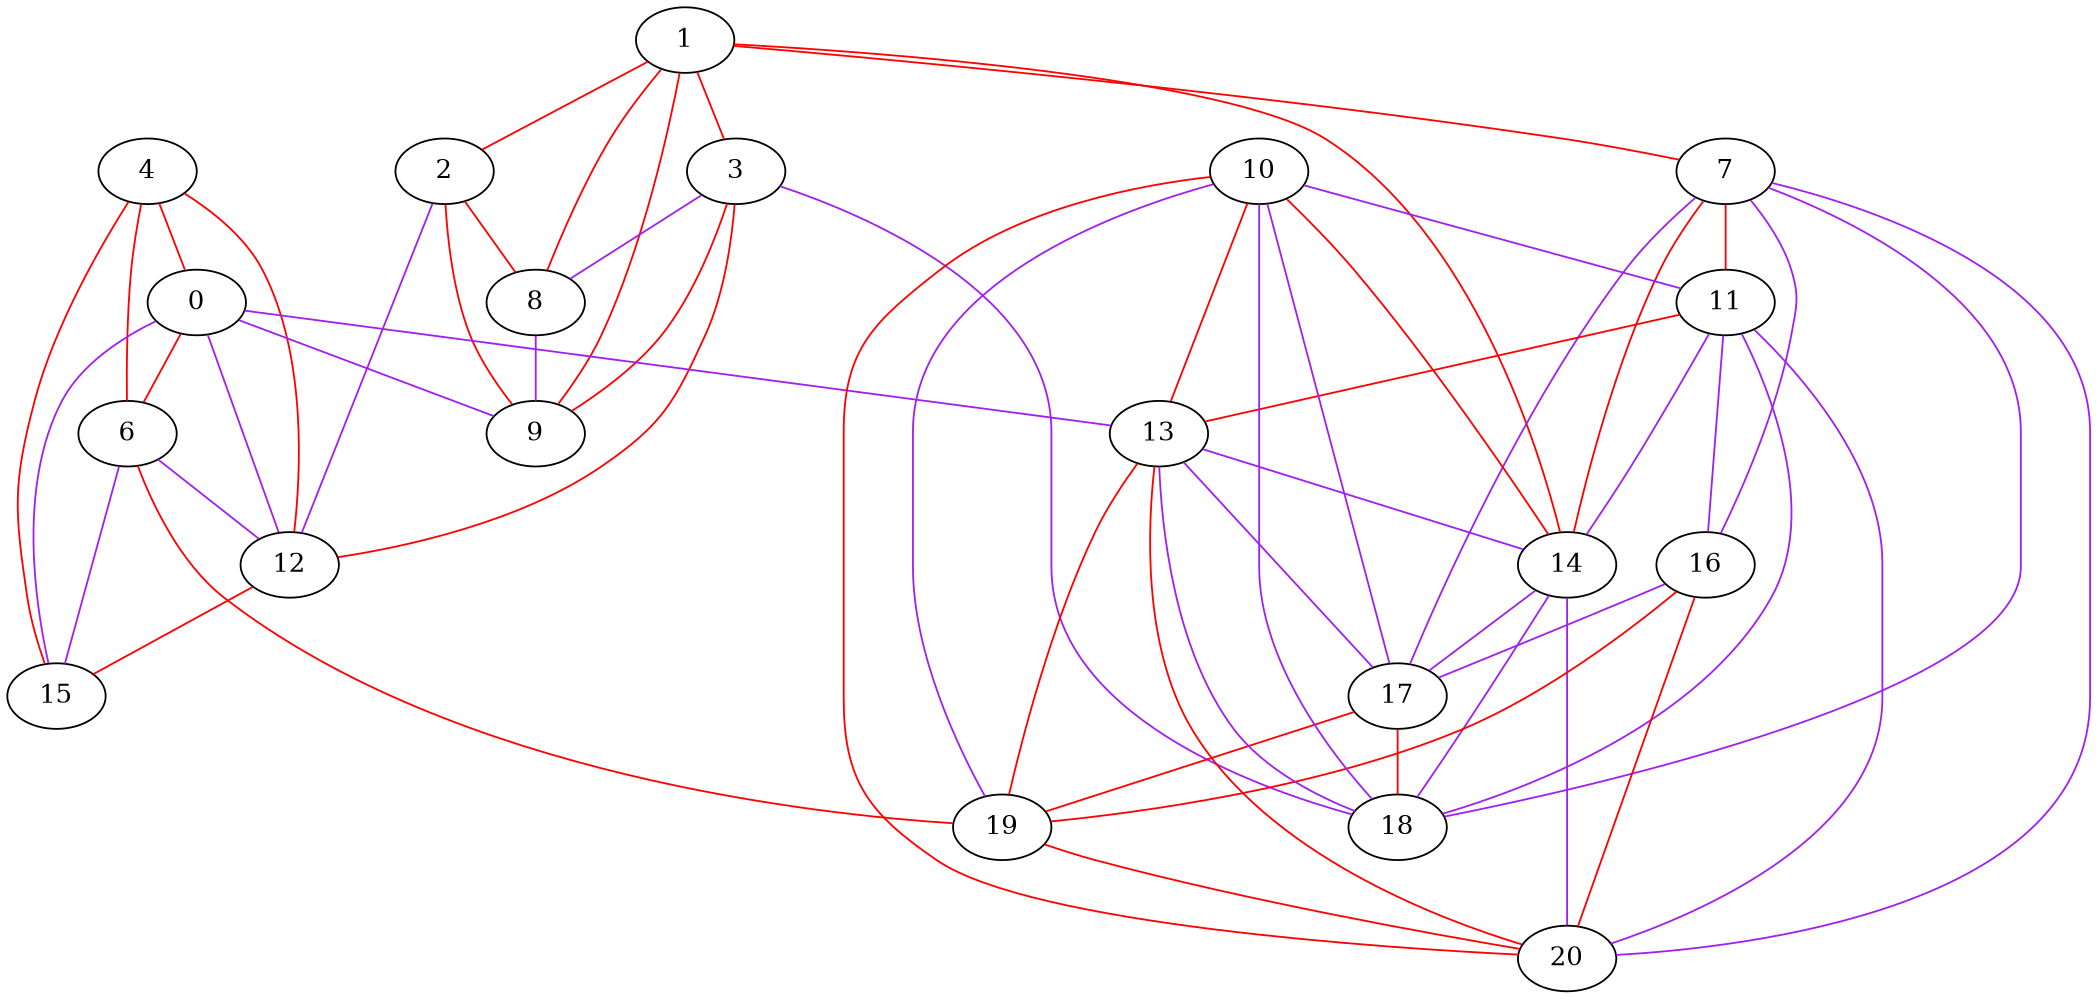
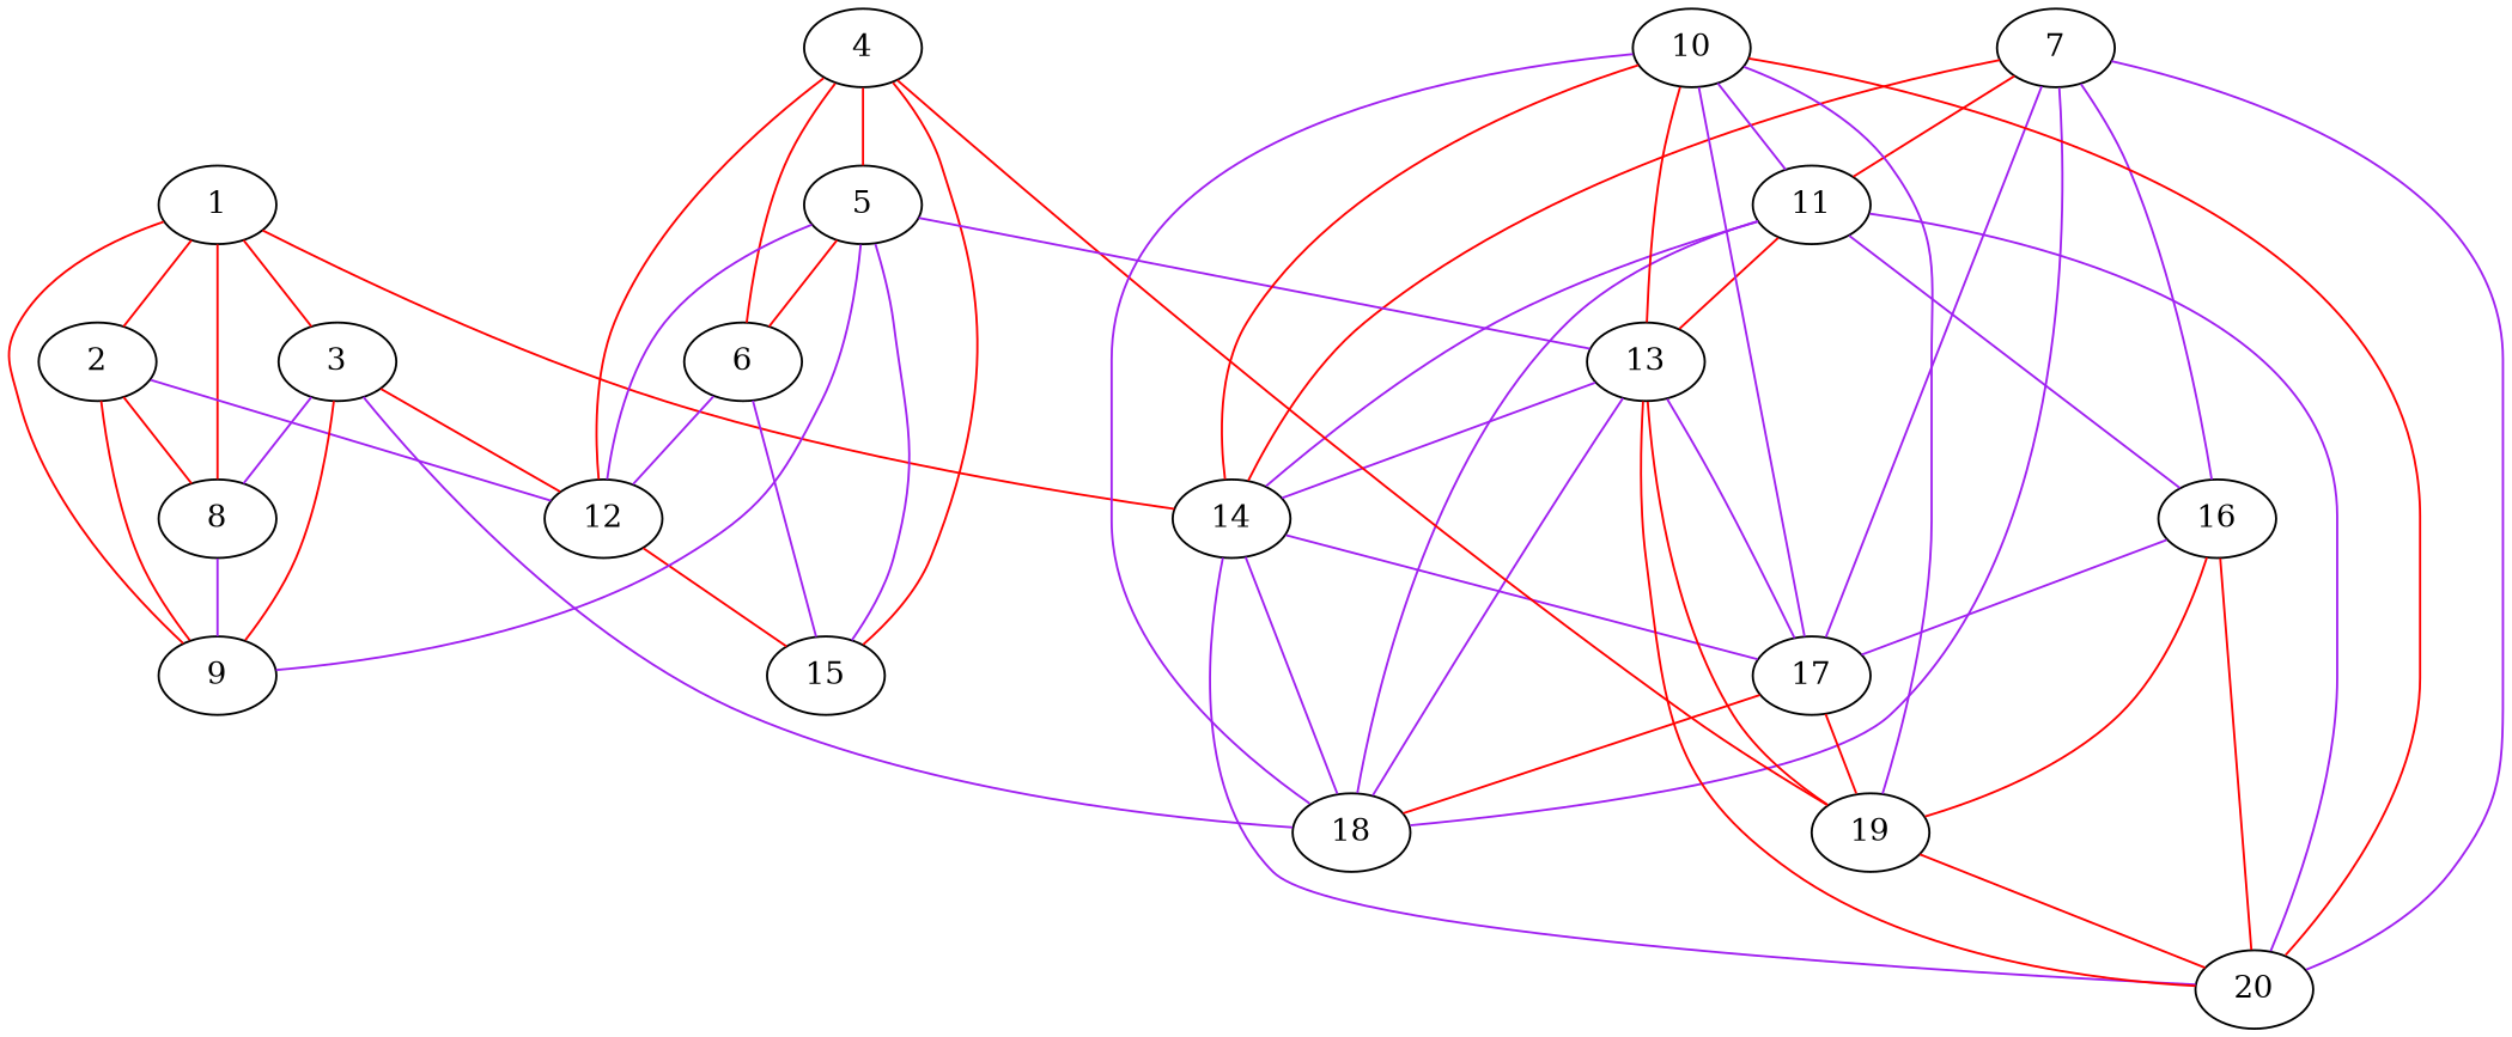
  graph {
    edge [color=red]
    1
    2
    3
    7
    8
    9
    14
    12
    18
    11
    16
    17
    20
    15
    13
    19
    4
-   5 [label=0]
+   5
    6
    10
    1 -- 2
    1 -- 3
-   1 -- 7
    1 -- 8
    1 -- 9
    1 -- 14
    2 -- 8
    2 -- 9
    2 -- 12 [color=purple]
    3 -- 8 [color=purple]
    3 -- 9
    3 -- 12
    3 -- 18 [color=purple]
    7 -- 14
    7 -- 18 [color=purple]
    7 -- 11
    7 -- 16 [color=purple]
    7 -- 17 [color=purple]
    7 -- 20 [color=purple]
    8 -- 9 [color=purple]
    14 -- 18 [color=purple]
    14 -- 17 [color=purple]
    14 -- 20 [color=purple]
    12 -- 15
    11 -- 14 [color=purple]
    11 -- 18 [color=purple]
    11 -- 16 [color=purple]
    11 -- 20 [color=purple]
    11 -- 13
    16 -- 17 [color=purple]
    16 -- 20
    16 -- 19
    17 -- 18
    17 -- 19
    13 -- 14 [color=purple]
    13 -- 18 [color=purple]
    13 -- 17 [color=purple]
    13 -- 20
    13 -- 19
    19 -- 20
    4 -- 12
    4 -- 15
-   6 -- 19
+   4 -- 19
    4 -- 5
    4 -- 6
    5 -- 9 [color=purple]
    5 -- 12 [color=purple]
    5 -- 15 [color=purple]
    5 -- 13 [color=purple]
    5 -- 6
    6 -- 12 [color=purple]
    6 -- 15 [color=purple]
    10 -- 14
    10 -- 18 [color=purple]
    10 -- 11 [color=purple]
    10 -- 17 [color=purple]
    10 -- 20
    10 -- 13
    10 -- 19 [color=purple]
  }
